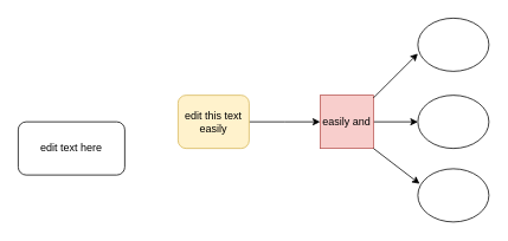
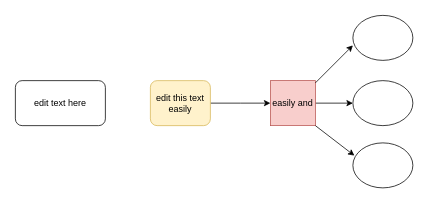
  <mxCell id="0" />
  <mxCell id="1" parent="0" />
- <mxCell id="2" value="edit text here" style="rounded=1;whiteSpace=wrap;html=1;" vertex="1" parent="1"><mxGeometry x="20" y="137" width="120" height="60" as="geometry" /></mxCell>
+ <mxCell id="2" value="edit text here" style="rounded=1;whiteSpace=wrap;html=1;" vertex="1" parent="1"><mxGeometry x="20" y="107" width="120" height="60" as="geometry" /></mxCell>
  <mxCell id="3" style="edgeStyle=orthogonalEdgeStyle;rounded=0;orthogonalLoop=1;jettySize=auto;html=1;exitX=1;exitY=0.5;exitDx=0;exitDy=0;" edge="1" parent="1" source="4"><mxGeometry relative="1" as="geometry"><mxPoint x="360" y="137" as="targetPoint" /></mxGeometry></mxCell>
  <mxCell id="4" value="edit this text easily" style="rounded=1;whiteSpace=wrap;html=1;fillColor=#fff2cc;strokeColor=#d6b656;" vertex="1" parent="1"><mxGeometry x="200" y="107" width="80" height="60" as="geometry" /></mxCell>
  <mxCell id="5" value="" style="ellipse;whiteSpace=wrap;html=1;" vertex="1" parent="1"><mxGeometry x="470" y="20" width="80" height="60" as="geometry" /></mxCell>
  <mxCell id="6" value="" style="ellipse;whiteSpace=wrap;html=1;" vertex="1" parent="1"><mxGeometry x="470" y="107" width="80" height="60" as="geometry" /></mxCell>
  <mxCell id="7" value="" style="ellipse;whiteSpace=wrap;html=1;" vertex="1" parent="1"><mxGeometry x="470" y="190" width="80" height="60" as="geometry" /></mxCell>
  <mxCell id="8" style="edgeStyle=orthogonalEdgeStyle;rounded=0;orthogonalLoop=1;jettySize=auto;html=1;exitX=1;exitY=0.5;exitDx=0;exitDy=0;entryX=0;entryY=0.5;entryDx=0;entryDy=0;" edge="1" parent="1" source="9" target="6"><mxGeometry relative="1" as="geometry" /></mxCell>
  <mxCell id="9" value="easily and " style="whiteSpace=wrap;html=1;aspect=fixed;fillColor=#f8cecc;strokeColor=#b85450;" vertex="1" parent="1"><mxGeometry x="360" y="107" width="60" height="60" as="geometry" /></mxCell>
  <mxCell id="10" value="" style="endArrow=classic;html=1;" edge="1" parent="1"><mxGeometry width="50" height="50" relative="1" as="geometry"><mxPoint x="420" y="110" as="sourcePoint" /><mxPoint x="470" y="60" as="targetPoint" /></mxGeometry></mxCell>
  <mxCell id="11" value="" style="endArrow=classic;html=1;exitX=1;exitY=1;exitDx=0;exitDy=0;entryX=0.025;entryY=0.283;entryDx=0;entryDy=0;entryPerimeter=0;" edge="1" parent="1" source="9" target="7"><mxGeometry width="50" height="50" relative="1" as="geometry"><mxPoint x="430" y="217" as="sourcePoint" /><mxPoint x="480" y="167" as="targetPoint" /></mxGeometry></mxCell>
